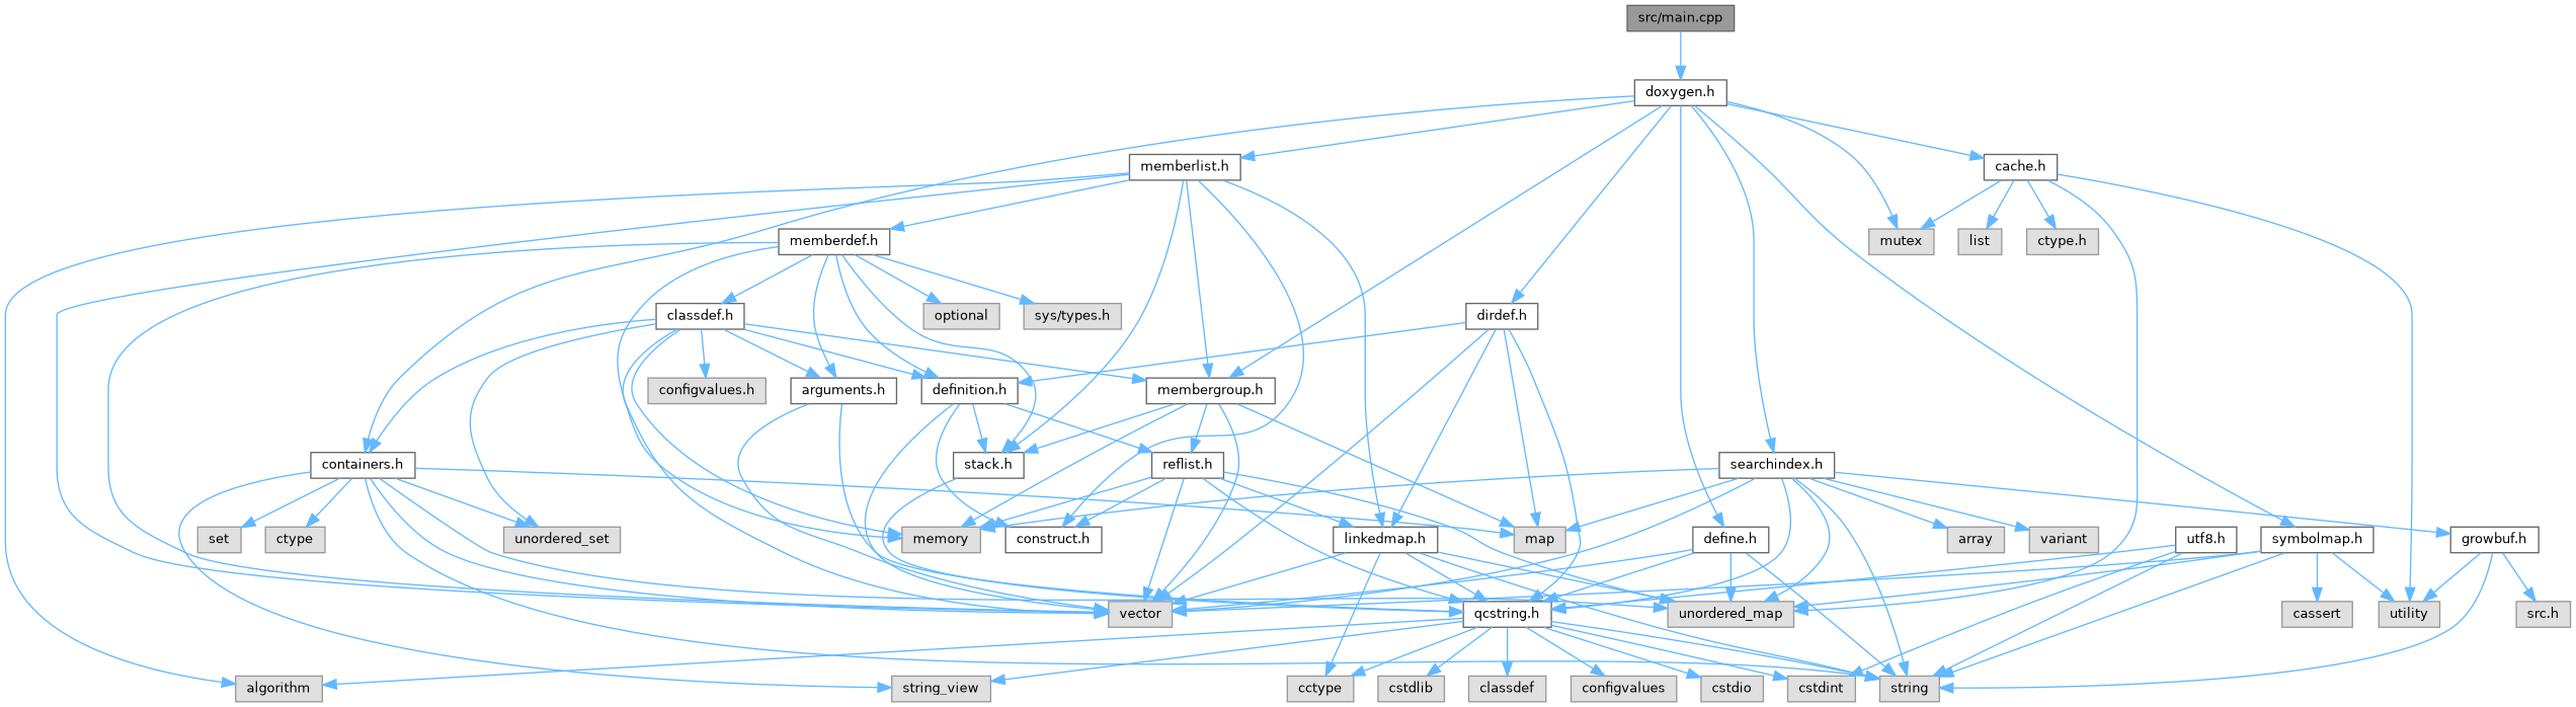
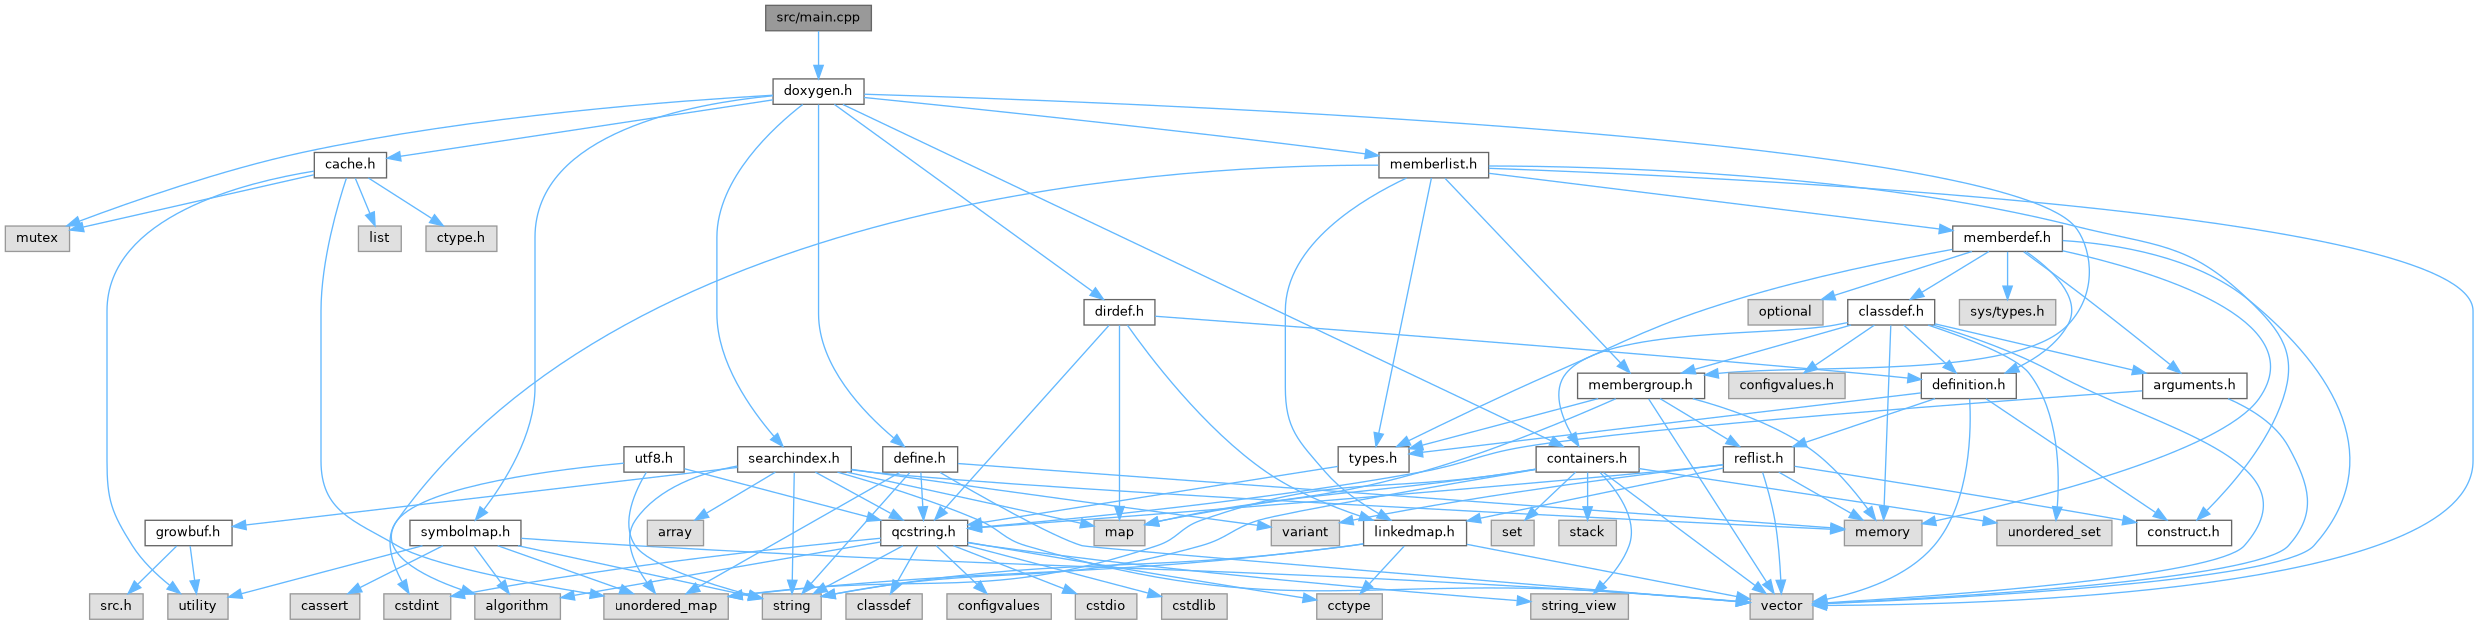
  digraph {
    node [color=grey60 fillcolor="#E0E0E0" fontname=Helvetica fontsize=10 shape=box style=filled]
    edge [color=steelblue1 fontname=Helvetica fontsize=10 labelfontname=Helvetica labelfontsize=10 style=solid]
    n1 [color=gray40 fillcolor=grey60 fontcolor=black height=0.2 label="src/main.cpp" width=0.4]
    n2 [color=grey40 fillcolor=white height=0.2 label="doxygen.h" width=0.4]
    n3 [height=0.2 label=mutex width=0.4]
    n4 [color=grey40 fillcolor=white height=0.2 label="containers.h" width=0.4]
    n5 [color=grey40 fillcolor=white height=0.2 label="membergroup.h" width=0.4]
    n6 [color=grey40 fillcolor=white height=0.2 label="dirdef.h" width=0.4]
    n7 [color=grey40 fillcolor=white height=0.2 label="memberlist.h" width=0.4]
    n8 [color=grey40 fillcolor=white height=0.2 label="define.h" width=0.4]
    n9 [color=grey40 fillcolor=white height=0.2 label="cache.h" width=0.4]
    n10 [color=grey40 fillcolor=white height=0.2 label="symbolmap.h" width=0.4]
    n11 [color=grey40 fillcolor=white height=0.2 label="searchindex.h" width=0.4]
    n12 [height=0.2 label=vector width=0.4]
    n13 [height=0.2 label=string width=0.4]
    n14 [height=0.2 label=string_view width=0.4]
    n15 [height=0.2 label=set width=0.4]
    n16 [height=0.2 label=map width=0.4]
    n17 [height=0.2 label=unordered_set width=0.4]
    n18 [height=0.2 label=unordered_map width=0.4]
-   n19 [height=0.2 label=ctype width=0.4]
+   n19 [height=0.2 label=stack width=0.4]
    n20 [height=0.2 label=memory width=0.4]
-   n21 [color=grey40 fillcolor=white height=0.2 label="stack.h" width=0.4]
+   n21 [color=grey40 fillcolor=white height=0.2 label="types.h" width=0.4]
    n22 [color=grey40 fillcolor=white height=0.2 label="reflist.h" width=0.4]
    n23 [color=grey40 fillcolor=white height=0.2 label="qcstring.h" width=0.4]
    n24 [color=grey40 fillcolor=white height=0.2 label="linkedmap.h" width=0.4]
    n25 [color=grey40 fillcolor=white height=0.2 label="definition.h" width=0.4]
    n26 [height=0.2 label=algorithm width=0.4]
    n27 [color=grey40 fillcolor=white height=0.2 label="construct.h" width=0.4]
    n28 [color=grey40 fillcolor=white height=0.2 label="memberdef.h" width=0.4]
    n29 [height=0.2 label=list width=0.4]
    n30 [height=0.2 label=utility width=0.4]
    n31 [height=0.2 label="ctype.h" width=0.4]
    n32 [height=0.2 label=cassert width=0.4]
    n33 [height=0.2 label=array width=0.4]
    n34 [height=0.2 label=variant width=0.4]
    n35 [color=grey40 fillcolor=white height=0.2 label="growbuf.h" width=0.4]
    n36 [height=0.2 label=cctype width=0.4]
    n37 [height=0.2 label=configvalues width=0.4]
    n38 [height=0.2 label=cstdio width=0.4]
    n39 [height=0.2 label=cstdlib width=0.4]
    n40 [height=0.2 label=cstdint width=0.4]
    n41 [height=0.2 label=classdef width=0.4]
    n42 [color=grey40 fillcolor=white height=0.2 label="utf8.h" width=0.4]
    n43 [height=0.2 label=optional width=0.4]
    n44 [height=0.2 label="sys/types.h" width=0.4]
    n45 [color=grey40 fillcolor=white height=0.2 label="arguments.h" width=0.4]
    n46 [color=grey40 fillcolor=white height=0.2 label="classdef.h" width=0.4]
    n47 [height=0.2 label="configvalues.h" width=0.4]
    n48 [height=0.2 label="src.h" width=0.4]
    n1 -> n2
    n2 -> n3
    n2 -> n4
    n2 -> n5
    n2 -> n6
    n2 -> n7
    n2 -> n8
    n2 -> n9
    n2 -> n10
    n2 -> n11
    n4 -> n12
    n4 -> n13
    n4 -> n14
    n4 -> n15
    n4 -> n16
    n4 -> n17
    n4 -> n18
    n4 -> n19
    n5 -> n12
    n5 -> n16
    n5 -> n20
    n5 -> n21
    n5 -> n22
-   n6 -> n12
    n6 -> n16
    n6 -> n23
    n6 -> n24
    n6 -> n25
    n7 -> n5
    n7 -> n12
    n7 -> n21
    n7 -> n24
    n7 -> n26
    n7 -> n27
    n7 -> n28
    n8 -> n12
    n8 -> n13
    n8 -> n18
+   n8 -> n20
    n8 -> n23
    n9 -> n3
    n9 -> n18
    n9 -> n29
    n9 -> n30
    n9 -> n31
    n10 -> n12
    n10 -> n13
    n10 -> n18
+   n10 -> n26
    n10 -> n30
    n10 -> n32
    n11 -> n12
    n11 -> n13
    n11 -> n16
    n11 -> n18
    n11 -> n20
    n11 -> n23
    n11 -> n33
    n11 -> n34
    n11 -> n35
    n21 -> n23
    n22 -> n12
-   n22 -> n18
+   n22 -> n34
    n22 -> n20
    n22 -> n23
    n22 -> n24
    n22 -> n27
    n23 -> n13
    n23 -> n14
    n23 -> n26
    n23 -> n36
    n23 -> n37
    n23 -> n38
    n23 -> n39
    n23 -> n40
    n23 -> n41
    n24 -> n12
    n24 -> n13
    n24 -> n18
-   n24 -> n23
    n24 -> n36
    n25 -> n12
    n25 -> n21
    n25 -> n22
    n25 -> n27
    n28 -> n12
    n28 -> n20
    n28 -> n21
    n28 -> n25
    n28 -> n43
    n28 -> n44
    n28 -> n45
    n28 -> n46
-   n35 -> n13
    n35 -> n30
    n35 -> n48
    n42 -> n13
    n42 -> n23
    n42 -> n40
    n45 -> n12
    n45 -> n23
    n46 -> n4
    n46 -> n5
    n46 -> n12
    n46 -> n17
    n46 -> n20
    n46 -> n25
    n46 -> n45
    n46 -> n47
  }
